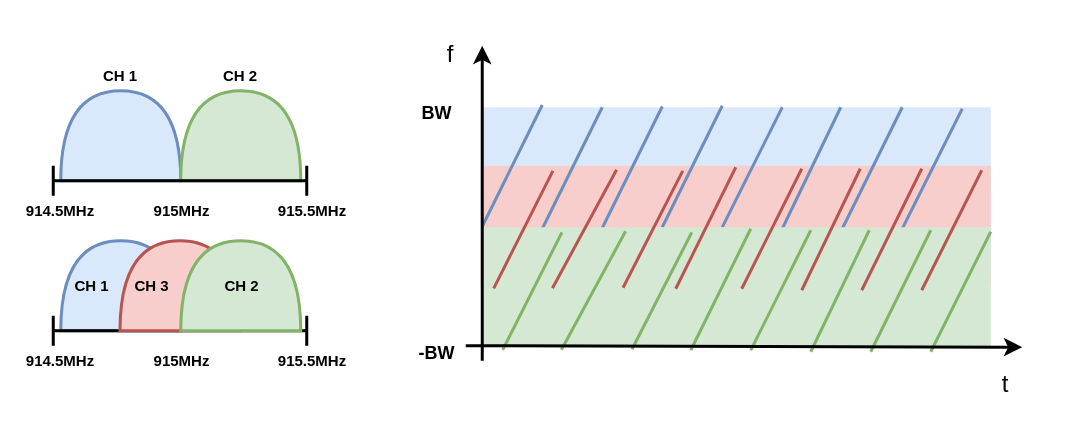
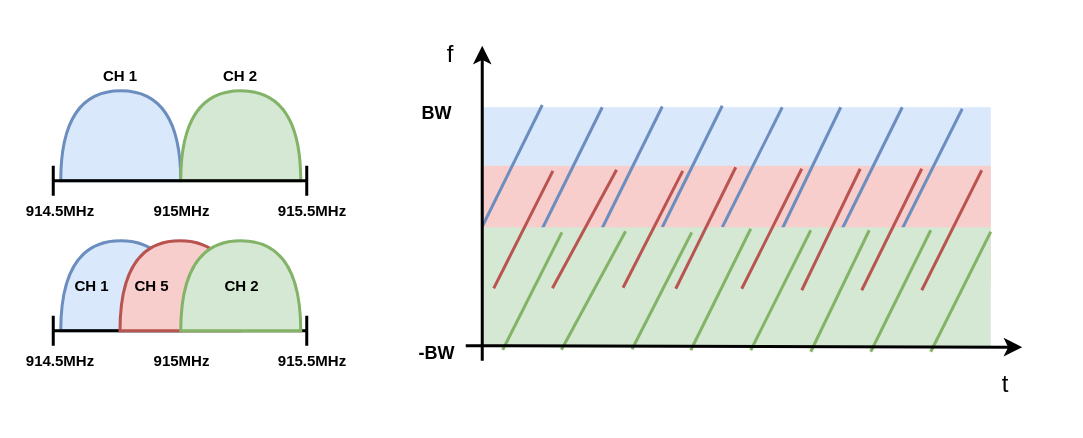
  <mxCell id="0" />
  <mxCell id="1" parent="0" />
  <mxCell id="2" value="" style="shape=or;whiteSpace=wrap;html=1;rotation=-90;strokeWidth=2;fillColor=#dae8fc;strokeColor=#6c8ebf;" vertex="1" parent="1"><mxGeometry x="50" y="50" width="60" height="80" as="geometry" /></mxCell>
  <mxCell id="3" value="" style="shape=or;whiteSpace=wrap;html=1;rotation=-90;strokeWidth=2;fillColor=#d5e8d4;strokeColor=#82b366;" vertex="1" parent="1"><mxGeometry x="130" y="50" width="60" height="80" as="geometry" /></mxCell>
  <mxCell id="4" value="" style="shape=crossbar;whiteSpace=wrap;html=1;rounded=1;strokeWidth=2;" vertex="1" parent="1"><mxGeometry x="35" y="110" width="169" height="20" as="geometry" /></mxCell>
  <mxCell id="5" value="&lt;font style=&quot;font-size: 10px;&quot;&gt;&lt;b&gt;915MHz&lt;/b&gt;&lt;/font&gt;" style="text;strokeColor=none;align=center;fillColor=none;html=1;verticalAlign=middle;whiteSpace=wrap;rounded=0;" vertex="1" parent="1"><mxGeometry x="100.5" y="130" width="40" height="20" as="geometry" /></mxCell>
  <mxCell id="6" value="&lt;font style=&quot;font-size: 10px;&quot;&gt;&lt;b&gt;915.5MHz&lt;/b&gt;&lt;/font&gt;" style="text;strokeColor=none;align=center;fillColor=none;html=1;verticalAlign=middle;whiteSpace=wrap;rounded=0;" vertex="1" parent="1"><mxGeometry x="188" y="130" width="40" height="20" as="geometry" /></mxCell>
  <mxCell id="7" value="&lt;font style=&quot;font-size: 10px;&quot;&gt;&lt;b&gt;914.5MHz&lt;/b&gt;&lt;/font&gt;" style="text;strokeColor=none;align=center;fillColor=none;html=1;verticalAlign=middle;whiteSpace=wrap;rounded=0;" vertex="1" parent="1"><mxGeometry x="20" y="130" width="40" height="20" as="geometry" /></mxCell>
  <mxCell id="8" value="" style="shape=or;whiteSpace=wrap;html=1;rotation=-90;strokeWidth=2;fillColor=#dae8fc;strokeColor=#6c8ebf;" vertex="1" parent="1"><mxGeometry x="50" y="150" width="60" height="80" as="geometry" /></mxCell>
  <mxCell id="9" value="" style="shape=crossbar;whiteSpace=wrap;html=1;rounded=1;strokeWidth=2;" vertex="1" parent="1"><mxGeometry x="35" y="210" width="169" height="20" as="geometry" /></mxCell>
  <mxCell id="10" value="&lt;font style=&quot;font-size: 10px;&quot;&gt;&lt;b&gt;915MHz&lt;/b&gt;&lt;/font&gt;" style="text;strokeColor=none;align=center;fillColor=none;html=1;verticalAlign=middle;whiteSpace=wrap;rounded=0;" vertex="1" parent="1"><mxGeometry x="100.5" y="230" width="40" height="20" as="geometry" /></mxCell>
  <mxCell id="11" value="&lt;font style=&quot;font-size: 10px;&quot;&gt;&lt;b&gt;915.5MHz&lt;/b&gt;&lt;/font&gt;" style="text;strokeColor=none;align=center;fillColor=none;html=1;verticalAlign=middle;whiteSpace=wrap;rounded=0;" vertex="1" parent="1"><mxGeometry x="188" y="230" width="40" height="20" as="geometry" /></mxCell>
  <mxCell id="12" value="&lt;font style=&quot;font-size: 10px;&quot;&gt;&lt;b&gt;914.5MHz&lt;/b&gt;&lt;/font&gt;" style="text;strokeColor=none;align=center;fillColor=none;html=1;verticalAlign=middle;whiteSpace=wrap;rounded=0;" vertex="1" parent="1"><mxGeometry x="20" y="230" width="40" height="20" as="geometry" /></mxCell>
  <mxCell id="13" value="" style="shape=or;whiteSpace=wrap;html=1;rotation=-90;strokeWidth=2;fillColor=#f8cecc;strokeColor=#b85450;" vertex="1" parent="1"><mxGeometry x="89.5" y="150" width="60" height="80" as="geometry" /></mxCell>
  <mxCell id="14" value="" style="shape=or;whiteSpace=wrap;html=1;rotation=-90;strokeWidth=2;fillColor=#d5e8d4;strokeColor=#82b366;" vertex="1" parent="1"><mxGeometry x="130" y="150" width="60" height="80" as="geometry" /></mxCell>
  <mxCell id="15" value="&lt;font style=&quot;font-size: 10px;&quot;&gt;&lt;b&gt;CH 1&lt;/b&gt;&lt;/font&gt;" style="text;strokeColor=none;align=center;fillColor=none;html=1;verticalAlign=middle;whiteSpace=wrap;rounded=0;" vertex="1" parent="1"><mxGeometry x="60" y="40" width="40" height="20" as="geometry" /></mxCell>
  <mxCell id="16" value="&lt;font style=&quot;font-size: 10px;&quot;&gt;&lt;b&gt;CH 2&lt;/b&gt;&lt;/font&gt;" style="text;strokeColor=none;align=center;fillColor=none;html=1;verticalAlign=middle;whiteSpace=wrap;rounded=0;" vertex="1" parent="1"><mxGeometry x="140" y="40" width="40" height="20" as="geometry" /></mxCell>
  <mxCell id="17" value="&lt;font style=&quot;font-size: 10px;&quot;&gt;&lt;b&gt;CH 1&lt;/b&gt;&lt;/font&gt;" style="text;strokeColor=none;align=center;fillColor=none;html=1;verticalAlign=middle;whiteSpace=wrap;rounded=0;" vertex="1" parent="1"><mxGeometry x="41" y="180" width="40" height="20" as="geometry" /></mxCell>
- <mxCell id="18" value="&lt;font style=&quot;font-size: 10px;&quot;&gt;&lt;b&gt;CH 3&lt;/b&gt;&lt;/font&gt;" style="text;strokeColor=none;align=center;fillColor=none;html=1;verticalAlign=middle;whiteSpace=wrap;rounded=0;" vertex="1" parent="1"><mxGeometry x="81" y="180" width="40" height="20" as="geometry" /></mxCell>
+ <mxCell id="18" value="&lt;font style=&quot;font-size: 10px;&quot;&gt;&lt;b&gt;CH 5&lt;/b&gt;&lt;/font&gt;" style="text;strokeColor=none;align=center;fillColor=none;html=1;verticalAlign=middle;whiteSpace=wrap;rounded=0;" vertex="1" parent="1"><mxGeometry x="81" y="180" width="40" height="20" as="geometry" /></mxCell>
  <mxCell id="19" value="&lt;font style=&quot;font-size: 10px;&quot;&gt;&lt;b&gt;CH 2&lt;/b&gt;&lt;/font&gt;" style="text;strokeColor=none;align=center;fillColor=none;html=1;verticalAlign=middle;whiteSpace=wrap;rounded=0;" vertex="1" parent="1"><mxGeometry x="140.5" y="180" width="40" height="20" as="geometry" /></mxCell>
  <mxCell id="20" value="" style="rounded=0;whiteSpace=wrap;html=1;fillColor=#dae8fc;strokeColor=none;container=0;" vertex="1" parent="1"><mxGeometry x="320" y="71" width="340" height="80" as="geometry" /></mxCell>
  <mxCell id="21" value="" style="rounded=0;whiteSpace=wrap;html=1;fillColor=#f8cecc;strokeColor=none;container=0;" vertex="1" parent="1"><mxGeometry x="320" y="110" width="340" height="80" as="geometry" /></mxCell>
  <mxCell id="22" value="" style="endArrow=none;html=1;rounded=0;strokeWidth=2;strokeColor=#6c8ebf;entryX=0.128;entryY=-0.007;entryDx=0;entryDy=0;entryPerimeter=0;" edge="1" parent="1"><mxGeometry width="50" height="50" relative="1" as="geometry"><mxPoint x="401" y="151.5" as="sourcePoint" /><mxPoint x="441" y="70.5" as="targetPoint" /></mxGeometry></mxCell>
  <mxCell id="23" value="" style="endArrow=none;html=1;rounded=0;strokeWidth=2;strokeColor=#6c8ebf;entryX=0.128;entryY=-0.007;entryDx=0;entryDy=0;entryPerimeter=0;" edge="1" parent="1"><mxGeometry width="50" height="50" relative="1" as="geometry"><mxPoint x="361" y="152" as="sourcePoint" /><mxPoint x="401" y="71" as="targetPoint" /></mxGeometry></mxCell>
  <mxCell id="24" value="" style="endArrow=none;html=1;rounded=0;strokeWidth=2;strokeColor=#6c8ebf;entryX=0.128;entryY=-0.007;entryDx=0;entryDy=0;entryPerimeter=0;" edge="1" parent="1"><mxGeometry width="50" height="50" relative="1" as="geometry"><mxPoint x="321" y="150.5" as="sourcePoint" /><mxPoint x="361" y="69.5" as="targetPoint" /></mxGeometry></mxCell>
  <mxCell id="25" value="" style="endArrow=none;html=1;rounded=0;strokeWidth=2;strokeColor=#6c8ebf;entryX=0.128;entryY=-0.007;entryDx=0;entryDy=0;entryPerimeter=0;" edge="1" parent="1"><mxGeometry width="50" height="50" relative="1" as="geometry"><mxPoint x="441" y="151" as="sourcePoint" /><mxPoint x="481" y="70" as="targetPoint" /></mxGeometry></mxCell>
  <mxCell id="26" value="" style="endArrow=none;html=1;rounded=0;strokeWidth=2;strokeColor=#6c8ebf;entryX=0.257;entryY=-0.004;entryDx=0;entryDy=0;entryPerimeter=0;" edge="1" parent="1"><mxGeometry width="50" height="50" relative="1" as="geometry"><mxPoint x="481" y="151" as="sourcePoint" /><mxPoint x="521" y="71" as="targetPoint" /></mxGeometry></mxCell>
  <mxCell id="27" value="" style="endArrow=none;html=1;rounded=0;strokeWidth=2;strokeColor=#6c8ebf;exitX=0.257;exitY=1.009;exitDx=0;exitDy=0;entryX=0.385;entryY=0.005;entryDx=0;entryDy=0;entryPerimeter=0;exitPerimeter=0;" edge="1" parent="1"><mxGeometry width="50" height="50" relative="1" as="geometry"><mxPoint x="521" y="152" as="sourcePoint" /><mxPoint x="560" y="71" as="targetPoint" /></mxGeometry></mxCell>
  <mxCell id="28" value="" style="endArrow=none;html=1;rounded=0;strokeWidth=2;strokeColor=#6c8ebf;entryX=0.128;entryY=-0.007;entryDx=0;entryDy=0;entryPerimeter=0;" edge="1" parent="1"><mxGeometry width="50" height="50" relative="1" as="geometry"><mxPoint x="561" y="152" as="sourcePoint" /><mxPoint x="601" y="71" as="targetPoint" /></mxGeometry></mxCell>
  <mxCell id="29" value="" style="endArrow=none;html=1;rounded=0;strokeWidth=2;strokeColor=#6c8ebf;entryX=0.257;entryY=-0.004;entryDx=0;entryDy=0;entryPerimeter=0;" edge="1" parent="1"><mxGeometry width="50" height="50" relative="1" as="geometry"><mxPoint x="601" y="152" as="sourcePoint" /><mxPoint x="641" y="72" as="targetPoint" /></mxGeometry></mxCell>
  <mxCell id="30" value="" style="rounded=0;whiteSpace=wrap;html=1;fillColor=#d5e8d4;strokeColor=none;container=0;" vertex="1" parent="1"><mxGeometry x="321" y="151" width="339" height="80" as="geometry" /></mxCell>
  <mxCell id="31" value="" style="endArrow=none;html=1;rounded=0;strokeWidth=2;strokeColor=#82b366;entryX=0.128;entryY=-0.007;entryDx=0;entryDy=0;entryPerimeter=0;exitX=0.008;exitY=0.972;exitDx=0;exitDy=0;exitPerimeter=0;fillColor=#d5e8d4;" edge="1" parent="1"><mxGeometry width="50" height="50" relative="1" as="geometry"><mxPoint x="334.632" y="232.76" as="sourcePoint" /><mxPoint x="374.112" y="154.44" as="targetPoint" /></mxGeometry></mxCell>
  <mxCell id="32" value="" style="endArrow=none;html=1;rounded=0;strokeWidth=2;strokeColor=#82b366;entryX=0.257;entryY=-0.004;entryDx=0;entryDy=0;entryPerimeter=0;exitX=0.127;exitY=0.984;exitDx=0;exitDy=0;exitPerimeter=0;fillColor=#d5e8d4;" edge="1" parent="1"><mxGeometry width="50" height="50" relative="1" as="geometry"><mxPoint x="373.783" y="232.72" as="sourcePoint" /><mxPoint x="416.553" y="153.68" as="targetPoint" /></mxGeometry></mxCell>
  <mxCell id="33" value="" style="endArrow=none;html=1;rounded=0;strokeWidth=2;strokeColor=#82b366;entryX=0.385;entryY=0.005;entryDx=0;entryDy=0;entryPerimeter=0;exitX=0.264;exitY=0.979;exitDx=0;exitDy=0;exitPerimeter=0;fillColor=#d5e8d4;" edge="1" parent="1"><mxGeometry width="50" height="50" relative="1" as="geometry"><mxPoint x="420.856" y="232.32" as="sourcePoint" /><mxPoint x="460.665" y="154.4" as="targetPoint" /></mxGeometry></mxCell>
  <mxCell id="34" value="" style="endArrow=none;html=1;rounded=0;strokeWidth=2;strokeColor=#82b366;entryX=0.128;entryY=-0.007;entryDx=0;entryDy=0;entryPerimeter=0;fillColor=#d5e8d4;" edge="1" parent="1"><mxGeometry width="50" height="50" relative="1" as="geometry"><mxPoint x="460" y="233" as="sourcePoint" /><mxPoint x="500" y="152" as="targetPoint" /></mxGeometry></mxCell>
  <mxCell id="35" value="" style="endArrow=none;html=1;rounded=0;strokeWidth=2;strokeColor=#82b366;entryX=0.257;entryY=-0.004;entryDx=0;entryDy=0;entryPerimeter=0;fillColor=#d5e8d4;" edge="1" parent="1"><mxGeometry width="50" height="50" relative="1" as="geometry"><mxPoint x="500" y="233" as="sourcePoint" /><mxPoint x="540" y="153" as="targetPoint" /></mxGeometry></mxCell>
  <mxCell id="36" value="" style="endArrow=none;html=1;rounded=0;strokeWidth=2;strokeColor=#82b366;exitX=0.257;exitY=1.009;exitDx=0;exitDy=0;entryX=0.385;entryY=0.005;entryDx=0;entryDy=0;entryPerimeter=0;exitPerimeter=0;fillColor=#d5e8d4;" edge="1" parent="1"><mxGeometry width="50" height="50" relative="1" as="geometry"><mxPoint x="540" y="234" as="sourcePoint" /><mxPoint x="579" y="153" as="targetPoint" /></mxGeometry></mxCell>
  <mxCell id="37" value="" style="endArrow=none;html=1;rounded=0;strokeWidth=2;strokeColor=#82b366;entryX=0.128;entryY=-0.007;entryDx=0;entryDy=0;entryPerimeter=0;fillColor=#d5e8d4;" edge="1" parent="1"><mxGeometry width="50" height="50" relative="1" as="geometry"><mxPoint x="580" y="234" as="sourcePoint" /><mxPoint x="620" y="153" as="targetPoint" /></mxGeometry></mxCell>
  <mxCell id="38" value="" style="endArrow=none;html=1;rounded=0;strokeWidth=2;strokeColor=#82b366;entryX=0.257;entryY=-0.004;entryDx=0;entryDy=0;entryPerimeter=0;fillColor=#d5e8d4;" edge="1" parent="1"><mxGeometry width="50" height="50" relative="1" as="geometry"><mxPoint x="620" y="234" as="sourcePoint" /><mxPoint x="660" y="154" as="targetPoint" /></mxGeometry></mxCell>
  <mxCell id="39" value="" style="endArrow=none;html=1;rounded=0;strokeWidth=2;strokeColor=#B95450;entryX=0.128;entryY=-0.007;entryDx=0;entryDy=0;entryPerimeter=0;exitX=0.008;exitY=0.972;exitDx=0;exitDy=0;exitPerimeter=0;" edge="1" parent="1"><mxGeometry width="50" height="50" relative="1" as="geometry"><mxPoint x="328.632" y="191.76" as="sourcePoint" /><mxPoint x="368.112" y="113.44" as="targetPoint" /></mxGeometry></mxCell>
  <mxCell id="40" value="" style="endArrow=none;html=1;rounded=0;strokeWidth=2;strokeColor=#b95450;entryX=0.257;entryY=-0.004;entryDx=0;entryDy=0;entryPerimeter=0;exitX=0.127;exitY=0.984;exitDx=0;exitDy=0;exitPerimeter=0;" edge="1" parent="1"><mxGeometry width="50" height="50" relative="1" as="geometry"><mxPoint x="367.783" y="191.72" as="sourcePoint" /><mxPoint x="410.553" y="112.68" as="targetPoint" /></mxGeometry></mxCell>
  <mxCell id="41" value="" style="endArrow=none;html=1;rounded=0;strokeWidth=2;strokeColor=#B95450;entryX=0.385;entryY=0.005;entryDx=0;entryDy=0;entryPerimeter=0;exitX=0.264;exitY=0.979;exitDx=0;exitDy=0;exitPerimeter=0;" edge="1" parent="1"><mxGeometry width="50" height="50" relative="1" as="geometry"><mxPoint x="414.856" y="191.32" as="sourcePoint" /><mxPoint x="454.665" y="113.4" as="targetPoint" /></mxGeometry></mxCell>
  <mxCell id="42" value="" style="endArrow=none;html=1;rounded=0;strokeWidth=2;strokeColor=#B95450;entryX=0.128;entryY=-0.007;entryDx=0;entryDy=0;entryPerimeter=0;" edge="1" parent="1"><mxGeometry width="50" height="50" relative="1" as="geometry"><mxPoint x="450" y="192" as="sourcePoint" /><mxPoint x="490" y="111" as="targetPoint" /></mxGeometry></mxCell>
  <mxCell id="43" value="" style="endArrow=none;html=1;rounded=0;strokeWidth=2;strokeColor=#B95450;entryX=0.257;entryY=-0.004;entryDx=0;entryDy=0;entryPerimeter=0;" edge="1" parent="1"><mxGeometry width="50" height="50" relative="1" as="geometry"><mxPoint x="494" y="192" as="sourcePoint" /><mxPoint x="534" y="112" as="targetPoint" /></mxGeometry></mxCell>
  <mxCell id="44" value="" style="endArrow=none;html=1;rounded=0;strokeWidth=2;strokeColor=#B95450;exitX=0.257;exitY=1.009;exitDx=0;exitDy=0;entryX=0.385;entryY=0.005;entryDx=0;entryDy=0;entryPerimeter=0;exitPerimeter=0;" edge="1" parent="1"><mxGeometry width="50" height="50" relative="1" as="geometry"><mxPoint x="534" y="193" as="sourcePoint" /><mxPoint x="573" y="112" as="targetPoint" /></mxGeometry></mxCell>
  <mxCell id="45" value="" style="endArrow=none;html=1;rounded=0;strokeWidth=2;strokeColor=#B95450;entryX=0.128;entryY=-0.007;entryDx=0;entryDy=0;entryPerimeter=0;" edge="1" parent="1"><mxGeometry width="50" height="50" relative="1" as="geometry"><mxPoint x="574" y="193" as="sourcePoint" /><mxPoint x="614" y="112" as="targetPoint" /></mxGeometry></mxCell>
  <mxCell id="46" value="" style="endArrow=none;html=1;rounded=0;strokeWidth=2;strokeColor=#B95450;entryX=0.257;entryY=-0.004;entryDx=0;entryDy=0;entryPerimeter=0;" edge="1" parent="1"><mxGeometry width="50" height="50" relative="1" as="geometry"><mxPoint x="614" y="193" as="sourcePoint" /><mxPoint x="654" y="113" as="targetPoint" /></mxGeometry></mxCell>
  <mxCell id="47" value="" style="endArrow=classic;html=1;rounded=0;strokeWidth=2;" edge="1" parent="1"><mxGeometry width="50" height="50" relative="1" as="geometry"><mxPoint x="321" y="240" as="sourcePoint" /><mxPoint x="321" y="30" as="targetPoint" /></mxGeometry></mxCell>
  <mxCell id="48" value="" style="endArrow=classic;html=1;rounded=0;strokeWidth=2;" edge="1" parent="1"><mxGeometry width="50" height="50" relative="1" as="geometry"><mxPoint x="310" y="230" as="sourcePoint" /><mxPoint x="681" y="231" as="targetPoint" /></mxGeometry></mxCell>
  <mxCell id="49" value="&lt;b&gt;BW&lt;/b&gt;" style="text;strokeColor=none;align=center;fillColor=none;html=1;verticalAlign=middle;whiteSpace=wrap;rounded=0;" vertex="1" parent="1"><mxGeometry x="261" y="60" width="60" height="30" as="geometry" /></mxCell>
  <mxCell id="50" value="&lt;b&gt;-BW&lt;/b&gt;" style="text;strokeColor=none;align=center;fillColor=none;html=1;verticalAlign=middle;whiteSpace=wrap;rounded=0;" vertex="1" parent="1"><mxGeometry x="261" y="220" width="60" height="30" as="geometry" /></mxCell>
  <mxCell id="51" value="&lt;font style=&quot;font-size: 16px;&quot;&gt;t&lt;/font&gt;" style="text;strokeColor=none;align=center;fillColor=none;html=1;verticalAlign=middle;whiteSpace=wrap;rounded=0;" vertex="1" parent="1"><mxGeometry x="640" y="240" width="60" height="30" as="geometry" /></mxCell>
  <mxCell id="52" value="&lt;font style=&quot;font-size: 16px;&quot;&gt;f&lt;/font&gt;" style="text;strokeColor=none;align=center;fillColor=none;html=1;verticalAlign=middle;whiteSpace=wrap;rounded=0;" vertex="1" parent="1"><mxGeometry x="270" y="20" width="60" height="30" as="geometry" /></mxCell>
